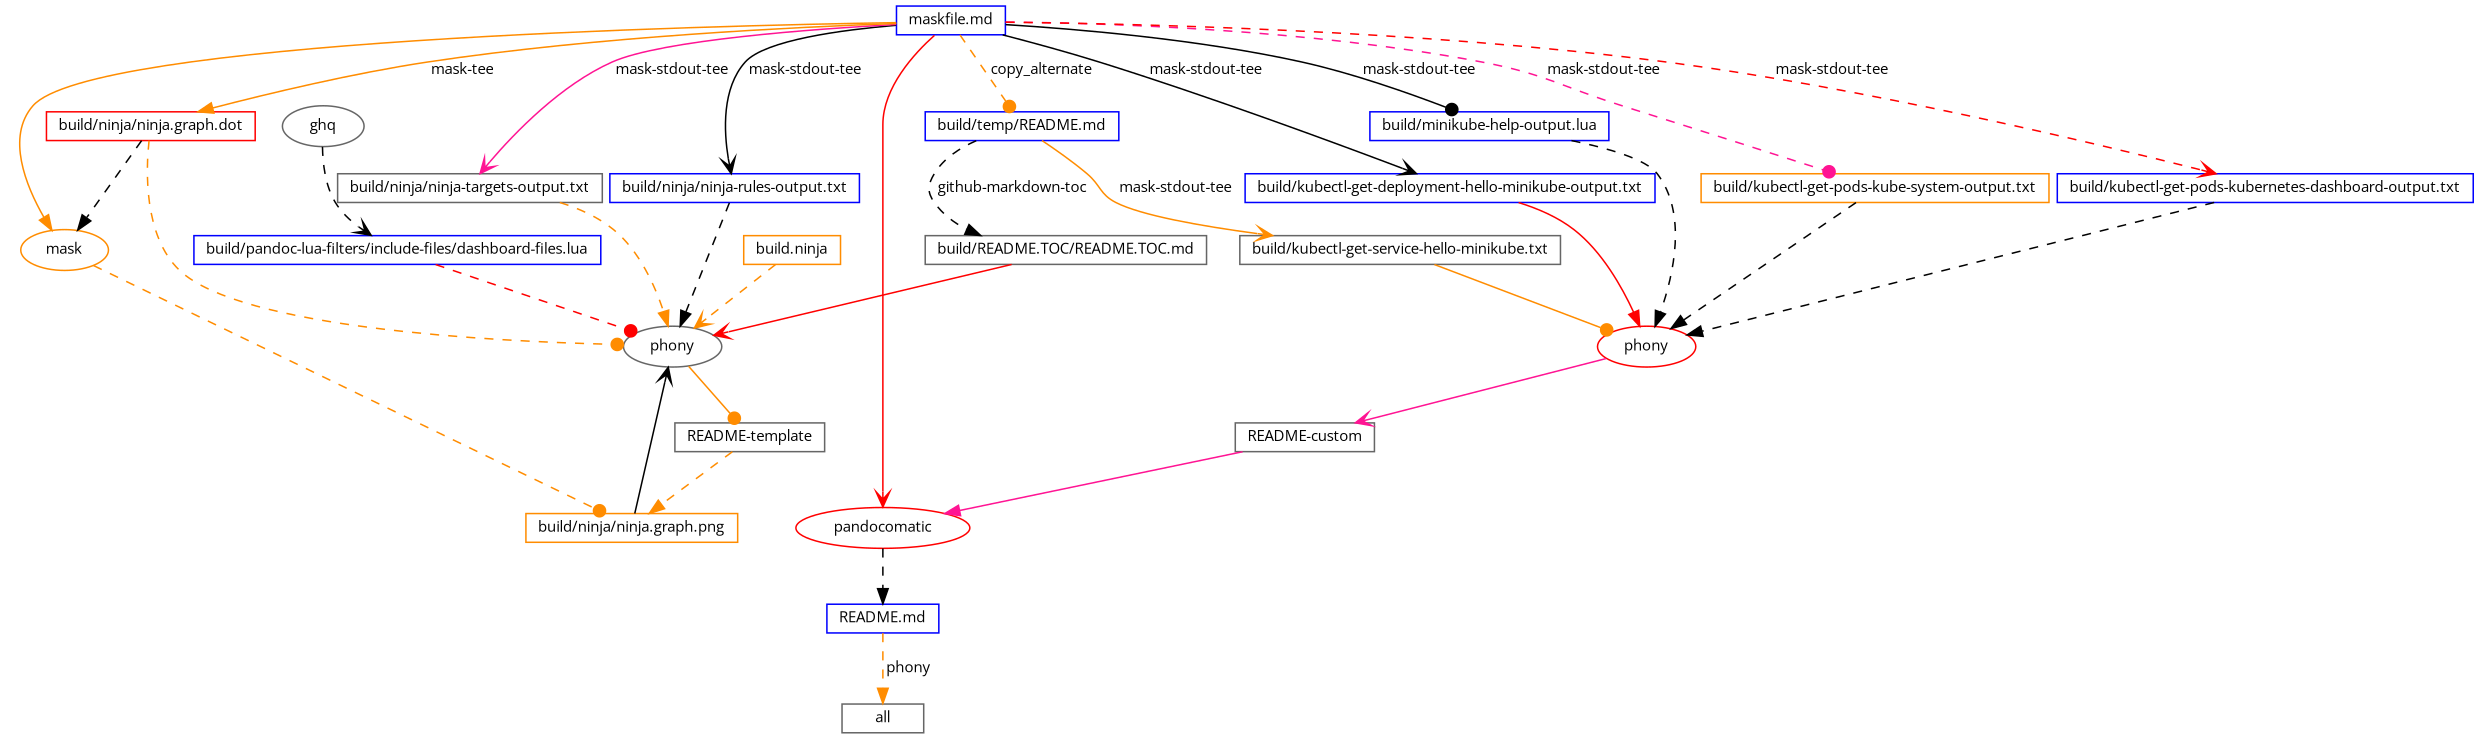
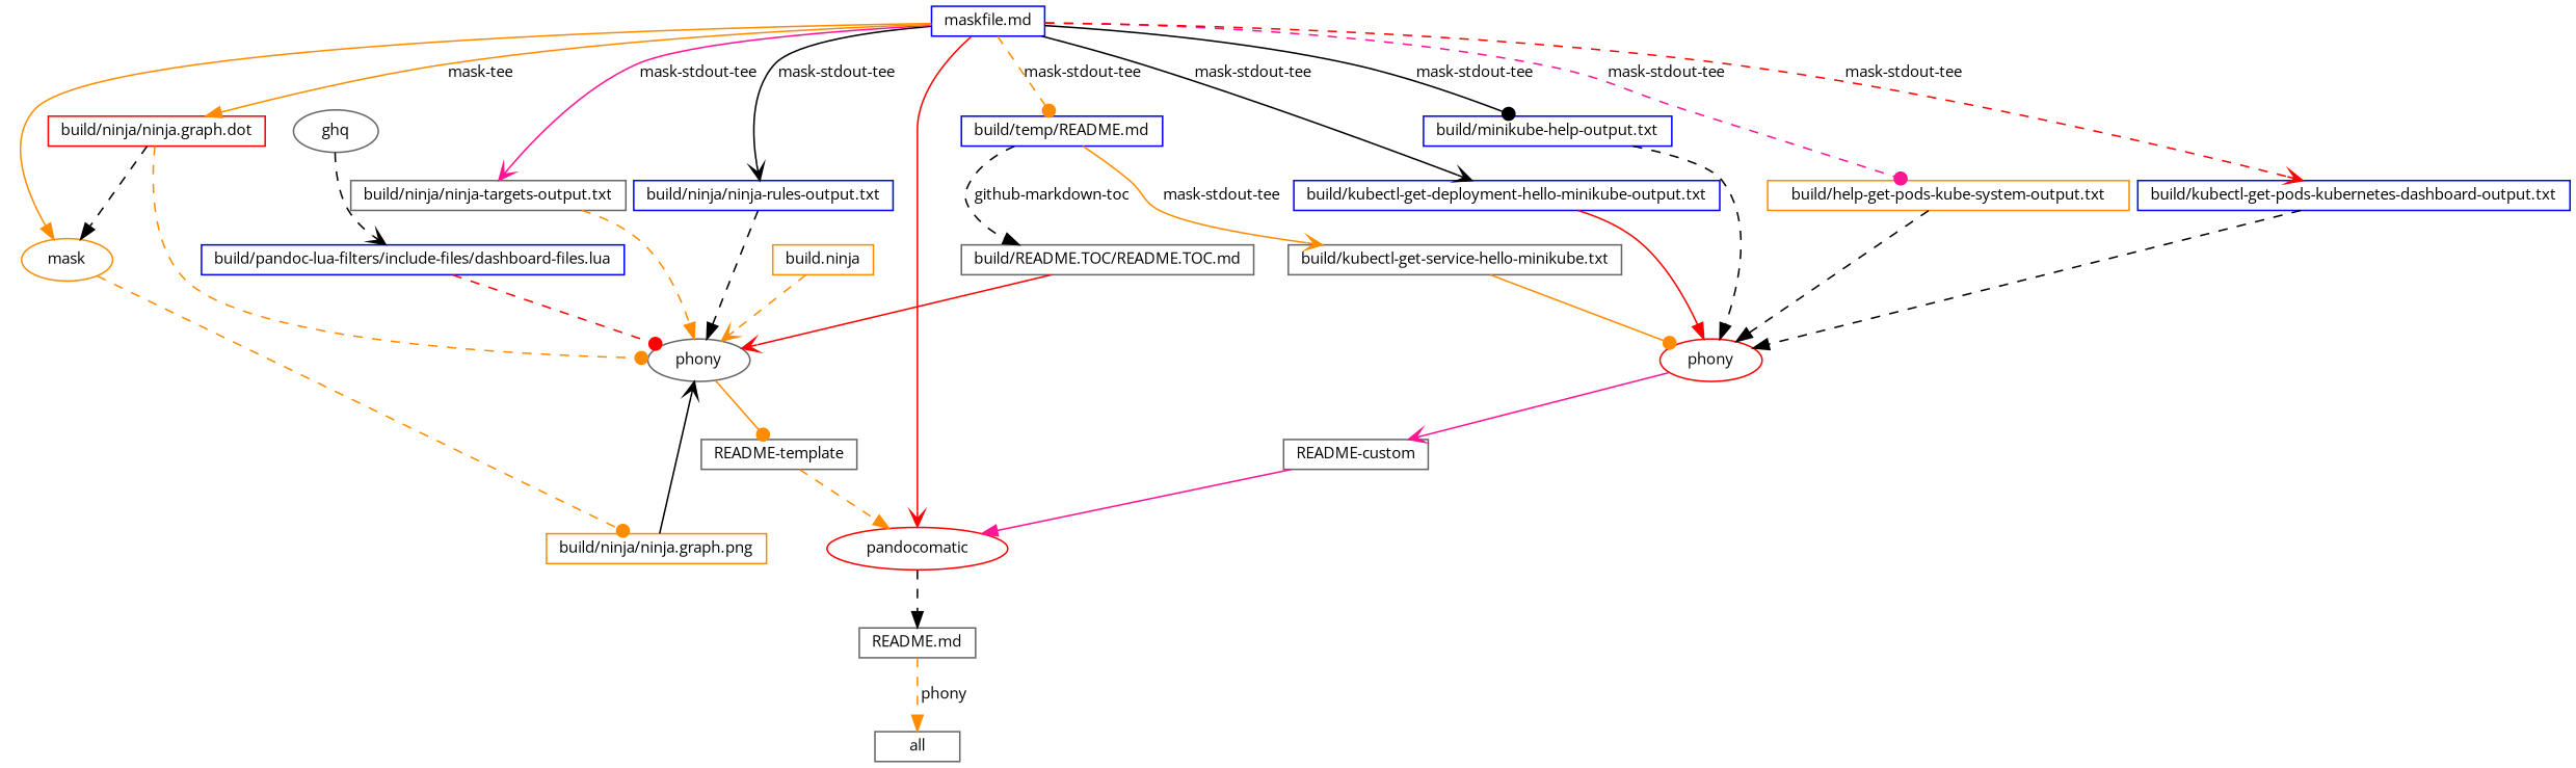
  digraph {
    fontname="Open Sans"
    rankdir=TB
    node [color=gray40 fontname="Open Sans" fontsize=10 shape=box]
    edge [arrowhead=normal color=darkorange fontname="Open Sans" fontsize=10 style=dashed]
    n1 [height=0.25 label=all]
-   n2 [color=blue height=0.25 label="README.md"]
+   n2 [height=0.25 label="README.md"]
    n3 [color=red height=0.25 label=pandocomatic shape=ellipse]
    n4 [color=blue height=0.25 label="maskfile.md"]
    n5 [color=blue height=0.25 label="build/ninja/ninja-rules-output.txt"]
    n6 [height=0.25 label="build/ninja/ninja-targets-output.txt"]
    n7 [color=red height=0.25 label="build/ninja/ninja.graph.dot"]
    n8 [color=darkorange height=0.25 label=mask shape=ellipse]
    n9 [color=blue height=0.25 label="build/temp/README.md"]
-   n10 [color=darkorange height=0.25 label="build/kubectl-get-pods-kube-system-output.txt"]
+   n10 [color=darkorange height=0.25 label="build/help-get-pods-kube-system-output.txt"]
    n11 [color=blue height=0.25 label="build/kubectl-get-pods-kubernetes-dashboard-output.txt"]
    n12 [color=blue height=0.25 label="build/kubectl-get-deployment-hello-minikube-output.txt"]
-   n13 [color=blue height=0.25 label="build/minikube-help-output.lua"]
+   n13 [color=blue height=0.25 label="build/minikube-help-output.txt"]
    n14 [height=0.25 label=phony shape=ellipse]
    n15 [color=darkorange height=0.25 label="build/ninja/ninja.graph.png"]
    n16 [height=0.25 label="build/kubectl-get-service-hello-minikube.txt"]
    n17 [height=0.25 label="build/README.TOC/README.TOC.md"]
    n18 [color=red height=0.25 label=phony shape=ellipse]
    n19 [height=0.25 label="README-template"]
    n20 [height=0.25 label="README-custom"]
    n21 [color=blue height=0.25 label="build/pandoc-lua-filters/include-files/dashboard-files.lua"]
    n22 [color=darkorange height=0.25 label="build.ninja"]
    n23 [height=0.25 label=ghq shape=ellipse]
    n2 -> n1 [label=" phony"]
    n3 -> n2 [color=black]
    n4 -> n3 [arrowhead=vee color=red style=solid]
    n4 -> n5 [arrowhead=vee color=black label=" mask-stdout-tee" style=solid]
    n4 -> n6 [arrowhead=vee color=deeppink label=" mask-stdout-tee" style=solid]
    n4 -> n7 [label=" mask-tee" style=solid]
    n4 -> n8 [style=solid]
-   n4 -> n9 [arrowhead=dot label=" copy_alternate"]
+   n4 -> n9 [arrowhead=dot label=" mask-stdout-tee"]
    n4 -> n10 [arrowhead=dot color=deeppink label=" mask-stdout-tee"]
    n4 -> n11 [arrowhead=vee color=red label=" mask-stdout-tee"]
    n4 -> n12 [arrowhead=vee color=black label=" mask-stdout-tee" style=solid]
    n4 -> n13 [arrowhead=dot color=black label=" mask-stdout-tee" style=solid]
    n5 -> n14 [color=black]
    n6 -> n14
    n7 -> n8 [color=black]
    n7 -> n14 [arrowhead=dot]
    n8 -> n15 [arrowhead=dot]
    n9 -> n16 [arrowhead=vee label=" mask-stdout-tee" style=solid]
    n9 -> n17 [color=black label=" github-markdown-toc"]
    n10 -> n18 [color=black]
    n11 -> n18 [color=black]
    n12 -> n18 [color=red style=solid]
    n13 -> n18 [color=black]
    n14 -> n19 [arrowhead=dot style=solid]
    n15 -> n14 [arrowhead=vee color=black style=solid]
    n16 -> n18 [arrowhead=dot style=solid]
    n17 -> n14 [arrowhead=vee color=red style=solid]
    n18 -> n20 [arrowhead=vee color=deeppink style=solid]
-   n19 -> n15
+   n19 -> n3
    n20 -> n3 [color=deeppink style=solid]
    n21 -> n14 [arrowhead=dot color=red]
    n22 -> n14 [arrowhead=vee]
    n23 -> n21 [arrowhead=vee color=black]
  }
